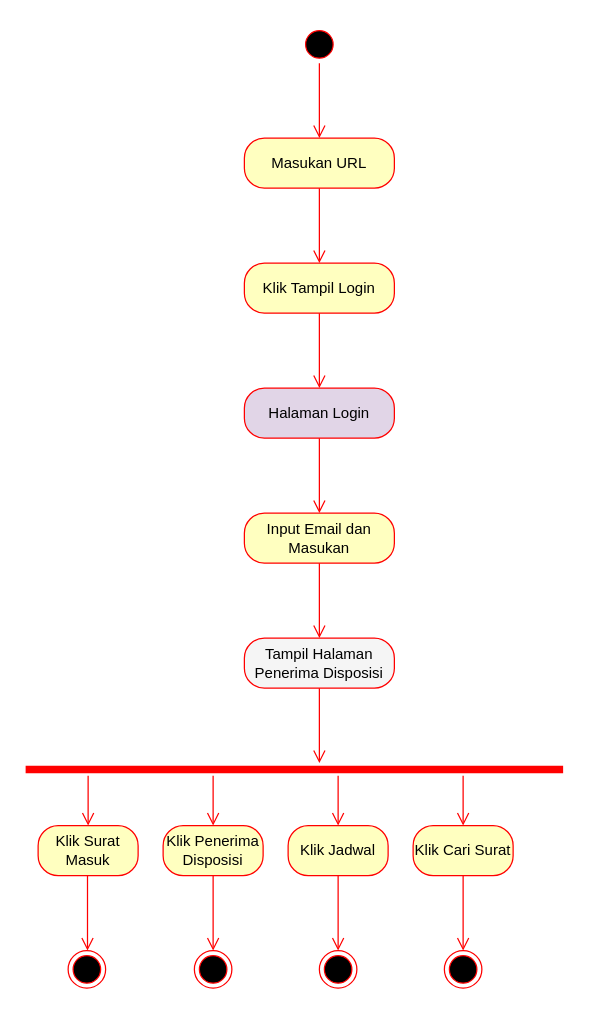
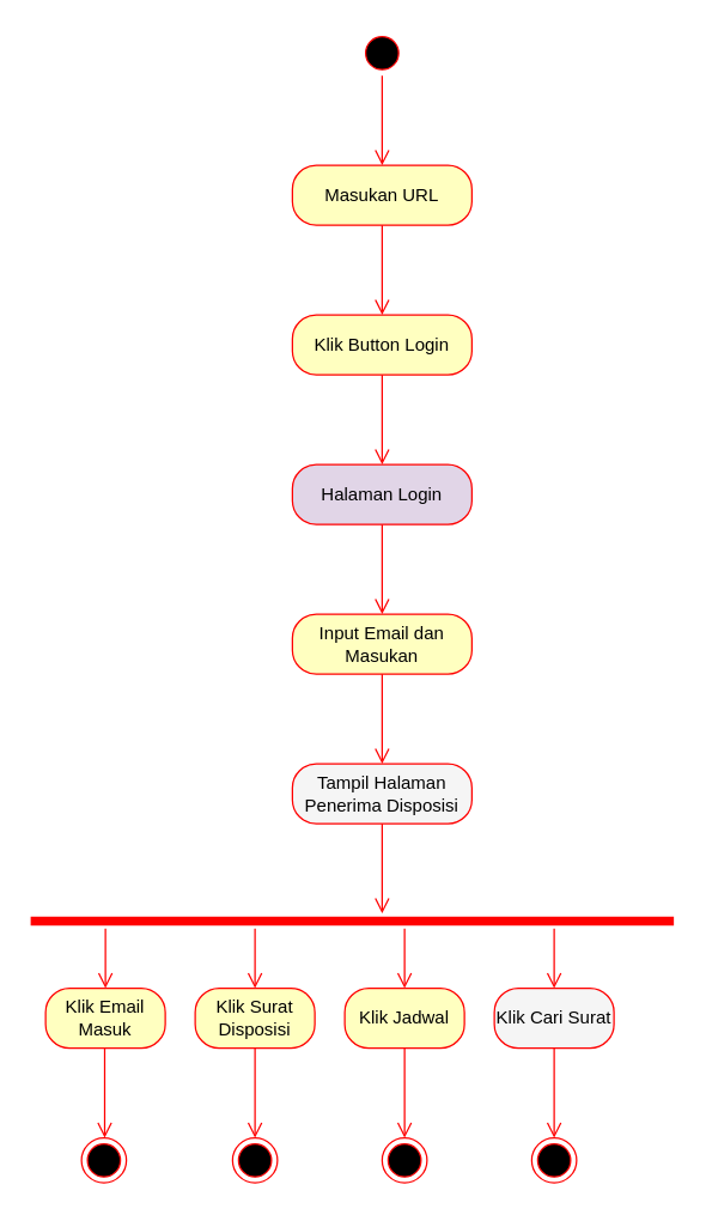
  <mxCell id="0" />
  <mxCell id="1" parent="0" />
  <mxCell id="2" value="" style="ellipse;html=1;shape=startState;fillColor=#000000;strokeColor=#ff0000;" vertex="1" parent="1"><mxGeometry x="240" y="20" width="30" height="30" as="geometry" /></mxCell>
  <mxCell id="3" value="" style="edgeStyle=orthogonalEdgeStyle;html=1;verticalAlign=bottom;endArrow=open;endSize=8;strokeColor=#ff0000;rounded=0;" edge="1" parent="1" source="2"><mxGeometry relative="1" as="geometry"><mxPoint x="255" y="110" as="targetPoint" /></mxGeometry></mxCell>
  <mxCell id="4" value="Masukan URL" style="rounded=1;whiteSpace=wrap;html=1;arcSize=40;fontColor=#000000;fillColor=#ffffc0;strokeColor=#ff0000;" vertex="1" parent="1"><mxGeometry x="195" y="110" width="120" height="40" as="geometry" /></mxCell>
  <mxCell id="5" value="" style="edgeStyle=orthogonalEdgeStyle;html=1;verticalAlign=bottom;endArrow=open;endSize=8;strokeColor=#ff0000;rounded=0;" edge="1" parent="1" source="4"><mxGeometry relative="1" as="geometry"><mxPoint x="255" y="210" as="targetPoint" /></mxGeometry></mxCell>
- <mxCell id="6" value="Klik Tampil Login" style="rounded=1;whiteSpace=wrap;html=1;arcSize=40;fontColor=#000000;fillColor=#ffffc0;strokeColor=#ff0000;" vertex="1" parent="1"><mxGeometry x="195" y="210" width="120" height="40" as="geometry" /></mxCell>
+ <mxCell id="6" value="Klik Button Login" style="rounded=1;whiteSpace=wrap;html=1;arcSize=40;fontColor=#000000;fillColor=#ffffc0;strokeColor=#ff0000;" vertex="1" parent="1"><mxGeometry x="195" y="210" width="120" height="40" as="geometry" /></mxCell>
  <mxCell id="7" value="" style="edgeStyle=orthogonalEdgeStyle;html=1;verticalAlign=bottom;endArrow=open;endSize=8;strokeColor=#ff0000;rounded=0;" edge="1" parent="1" source="6"><mxGeometry relative="1" as="geometry"><mxPoint x="255" y="310" as="targetPoint" /></mxGeometry></mxCell>
  <mxCell id="8" value="Halaman Login" style="rounded=1;whiteSpace=wrap;html=1;arcSize=40;fontColor=#000000;fillColor=#e1d5e7;strokeColor=#ff0000;" vertex="1" parent="1"><mxGeometry x="195" y="310" width="120" height="40" as="geometry" /></mxCell>
  <mxCell id="9" value="" style="edgeStyle=orthogonalEdgeStyle;html=1;verticalAlign=bottom;endArrow=open;endSize=8;strokeColor=#ff0000;rounded=0;" edge="1" parent="1" source="8"><mxGeometry relative="1" as="geometry"><mxPoint x="255" y="410" as="targetPoint" /></mxGeometry></mxCell>
  <mxCell id="10" value="Input Email dan Masukan" style="rounded=1;whiteSpace=wrap;html=1;arcSize=40;fontColor=#000000;fillColor=#ffffc0;strokeColor=#ff0000;" vertex="1" parent="1"><mxGeometry x="195" y="410" width="120" height="40" as="geometry" /></mxCell>
  <mxCell id="11" value="" style="edgeStyle=orthogonalEdgeStyle;html=1;verticalAlign=bottom;endArrow=open;endSize=8;strokeColor=#ff0000;rounded=0;" edge="1" parent="1" source="10"><mxGeometry relative="1" as="geometry"><mxPoint x="255" y="510" as="targetPoint" /></mxGeometry></mxCell>
  <mxCell id="12" value="Tampil Halaman Penerima Disposisi" style="rounded=1;whiteSpace=wrap;html=1;arcSize=40;fontColor=#000000;fillColor=#f5f5f5;strokeColor=#ff0000;" vertex="1" parent="1"><mxGeometry x="195" y="510" width="120" height="40" as="geometry" /></mxCell>
  <mxCell id="13" value="" style="edgeStyle=orthogonalEdgeStyle;html=1;verticalAlign=bottom;endArrow=open;endSize=8;strokeColor=#ff0000;rounded=0;" edge="1" parent="1" source="12"><mxGeometry relative="1" as="geometry"><mxPoint x="255" y="610" as="targetPoint" /></mxGeometry></mxCell>
  <mxCell id="14" value="" style="shape=line;html=1;strokeWidth=6;strokeColor=#ff0000;" vertex="1" parent="1"><mxGeometry x="20" y="610" width="430" height="10" as="geometry" /></mxCell>
  <mxCell id="15" value="" style="edgeStyle=orthogonalEdgeStyle;html=1;verticalAlign=bottom;endArrow=open;endSize=8;strokeColor=#ff0000;rounded=0;" edge="1" parent="1"><mxGeometry relative="1" as="geometry"><mxPoint x="70" y="660" as="targetPoint" /><mxPoint x="70" y="620" as="sourcePoint" /></mxGeometry></mxCell>
- <mxCell id="16" value="Klik Surat Masuk" style="rounded=1;whiteSpace=wrap;html=1;arcSize=40;fontColor=#000000;fillColor=#ffffc0;strokeColor=#ff0000;" vertex="1" parent="1"><mxGeometry x="30" y="660" width="80" height="40" as="geometry" /></mxCell>
+ <mxCell id="16" value="Klik Email Masuk" style="rounded=1;whiteSpace=wrap;html=1;arcSize=40;fontColor=#000000;fillColor=#ffffc0;strokeColor=#ff0000;" vertex="1" parent="1"><mxGeometry x="30" y="660" width="80" height="40" as="geometry" /></mxCell>
  <mxCell id="17" value="" style="edgeStyle=orthogonalEdgeStyle;html=1;verticalAlign=bottom;endArrow=open;endSize=8;strokeColor=#ff0000;rounded=0;" edge="1" parent="1"><mxGeometry relative="1" as="geometry"><mxPoint x="170" y="660" as="targetPoint" /><mxPoint x="170" y="620" as="sourcePoint" /></mxGeometry></mxCell>
- <mxCell id="18" value="Klik Penerima Disposisi" style="rounded=1;whiteSpace=wrap;html=1;arcSize=40;fontColor=#000000;fillColor=#ffffc0;strokeColor=#ff0000;" vertex="1" parent="1"><mxGeometry x="130" y="660" width="80" height="40" as="geometry" /></mxCell>
+ <mxCell id="18" value="Klik Surat Disposisi" style="rounded=1;whiteSpace=wrap;html=1;arcSize=40;fontColor=#000000;fillColor=#ffffc0;strokeColor=#ff0000;" vertex="1" parent="1"><mxGeometry x="130" y="660" width="80" height="40" as="geometry" /></mxCell>
  <mxCell id="19" value="" style="edgeStyle=orthogonalEdgeStyle;html=1;verticalAlign=bottom;endArrow=open;endSize=8;strokeColor=#ff0000;rounded=0;" edge="1" parent="1" source="18"><mxGeometry relative="1" as="geometry"><mxPoint x="170" y="760" as="targetPoint" /></mxGeometry></mxCell>
  <mxCell id="20" value="" style="edgeStyle=orthogonalEdgeStyle;html=1;verticalAlign=bottom;endArrow=open;endSize=8;strokeColor=#ff0000;rounded=0;" edge="1" parent="1"><mxGeometry relative="1" as="geometry"><mxPoint x="270" y="660" as="targetPoint" /><mxPoint x="270" y="620" as="sourcePoint" /></mxGeometry></mxCell>
  <mxCell id="21" value="Klik Jadwal" style="rounded=1;whiteSpace=wrap;html=1;arcSize=40;fontColor=#000000;fillColor=#ffffc0;strokeColor=#ff0000;" vertex="1" parent="1"><mxGeometry x="230" y="660" width="80" height="40" as="geometry" /></mxCell>
  <mxCell id="22" value="" style="edgeStyle=orthogonalEdgeStyle;html=1;verticalAlign=bottom;endArrow=open;endSize=8;strokeColor=#ff0000;rounded=0;" edge="1" parent="1" source="21"><mxGeometry relative="1" as="geometry"><mxPoint x="270" y="760" as="targetPoint" /></mxGeometry></mxCell>
  <mxCell id="23" value="" style="edgeStyle=orthogonalEdgeStyle;html=1;verticalAlign=bottom;endArrow=open;endSize=8;strokeColor=#ff0000;rounded=0;" edge="1" parent="1"><mxGeometry relative="1" as="geometry"><mxPoint x="370" y="660" as="targetPoint" /><mxPoint x="370" y="620" as="sourcePoint" /></mxGeometry></mxCell>
- <mxCell id="24" value="Klik Cari Surat" style="rounded=1;whiteSpace=wrap;html=1;arcSize=40;fontColor=#000000;fillColor=#ffffc0;strokeColor=#ff0000;" vertex="1" parent="1"><mxGeometry x="330" y="660" width="80" height="40" as="geometry" /></mxCell>
+ <mxCell id="24" value="Klik Cari Surat" style="rounded=1;whiteSpace=wrap;html=1;arcSize=40;fontColor=#000000;fillColor=#f5f5f5;strokeColor=#ff0000;" vertex="1" parent="1"><mxGeometry x="330" y="660" width="80" height="40" as="geometry" /></mxCell>
  <mxCell id="25" value="" style="edgeStyle=orthogonalEdgeStyle;html=1;verticalAlign=bottom;endArrow=open;endSize=8;strokeColor=#ff0000;rounded=0;" edge="1" parent="1" source="24"><mxGeometry relative="1" as="geometry"><mxPoint x="370" y="760" as="targetPoint" /></mxGeometry></mxCell>
  <mxCell id="26" value="" style="ellipse;html=1;shape=endState;fillColor=#000000;strokeColor=#ff0000;" vertex="1" parent="1"><mxGeometry x="155" y="760" width="30" height="30" as="geometry" /></mxCell>
  <mxCell id="27" value="" style="ellipse;html=1;shape=endState;fillColor=#000000;strokeColor=#ff0000;" vertex="1" parent="1"><mxGeometry x="255" y="760" width="30" height="30" as="geometry" /></mxCell>
  <mxCell id="28" value="" style="ellipse;html=1;shape=endState;fillColor=#000000;strokeColor=#ff0000;" vertex="1" parent="1"><mxGeometry x="355" y="760" width="30" height="30" as="geometry" /></mxCell>
  <mxCell id="29" value="" style="ellipse;html=1;shape=endState;fillColor=#000000;strokeColor=#ff0000;" vertex="1" parent="1"><mxGeometry x="54" y="760" width="30" height="30" as="geometry" /></mxCell>
  <mxCell id="30" value="" style="edgeStyle=orthogonalEdgeStyle;html=1;verticalAlign=bottom;endArrow=open;endSize=8;strokeColor=#ff0000;rounded=0;" edge="1" parent="1"><mxGeometry relative="1" as="geometry"><mxPoint x="69.5" y="760" as="targetPoint" /><mxPoint x="69.5" y="700" as="sourcePoint" /></mxGeometry></mxCell>
